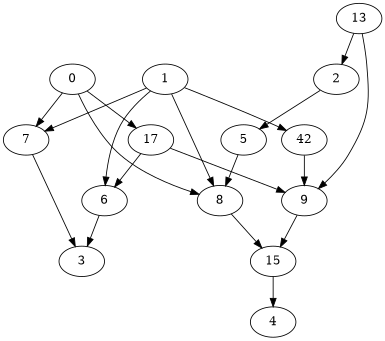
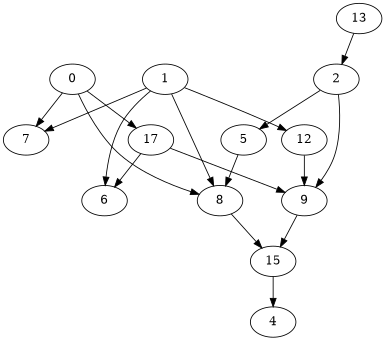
  digraph {
    0
    7
    8
    n4 [label=17]
-   3
    n6 [label=15]
    9
    6
    4
    1
-   12 [label=42]
+   12
    2
    5
    13
    0 -> 7
    0 -> 8
    0 -> n4
-   7 -> 3
    8 -> n6
    n4 -> 9
    n4 -> 6
    n6 -> 4
    9 -> n6
-   6 -> 3
    1 -> 7
    1 -> 8
    1 -> 6
    1 -> 12
    12 -> 9
-   13 -> 9
+   2 -> 9
    2 -> 5
    5 -> 8
    13 -> 2
  }
